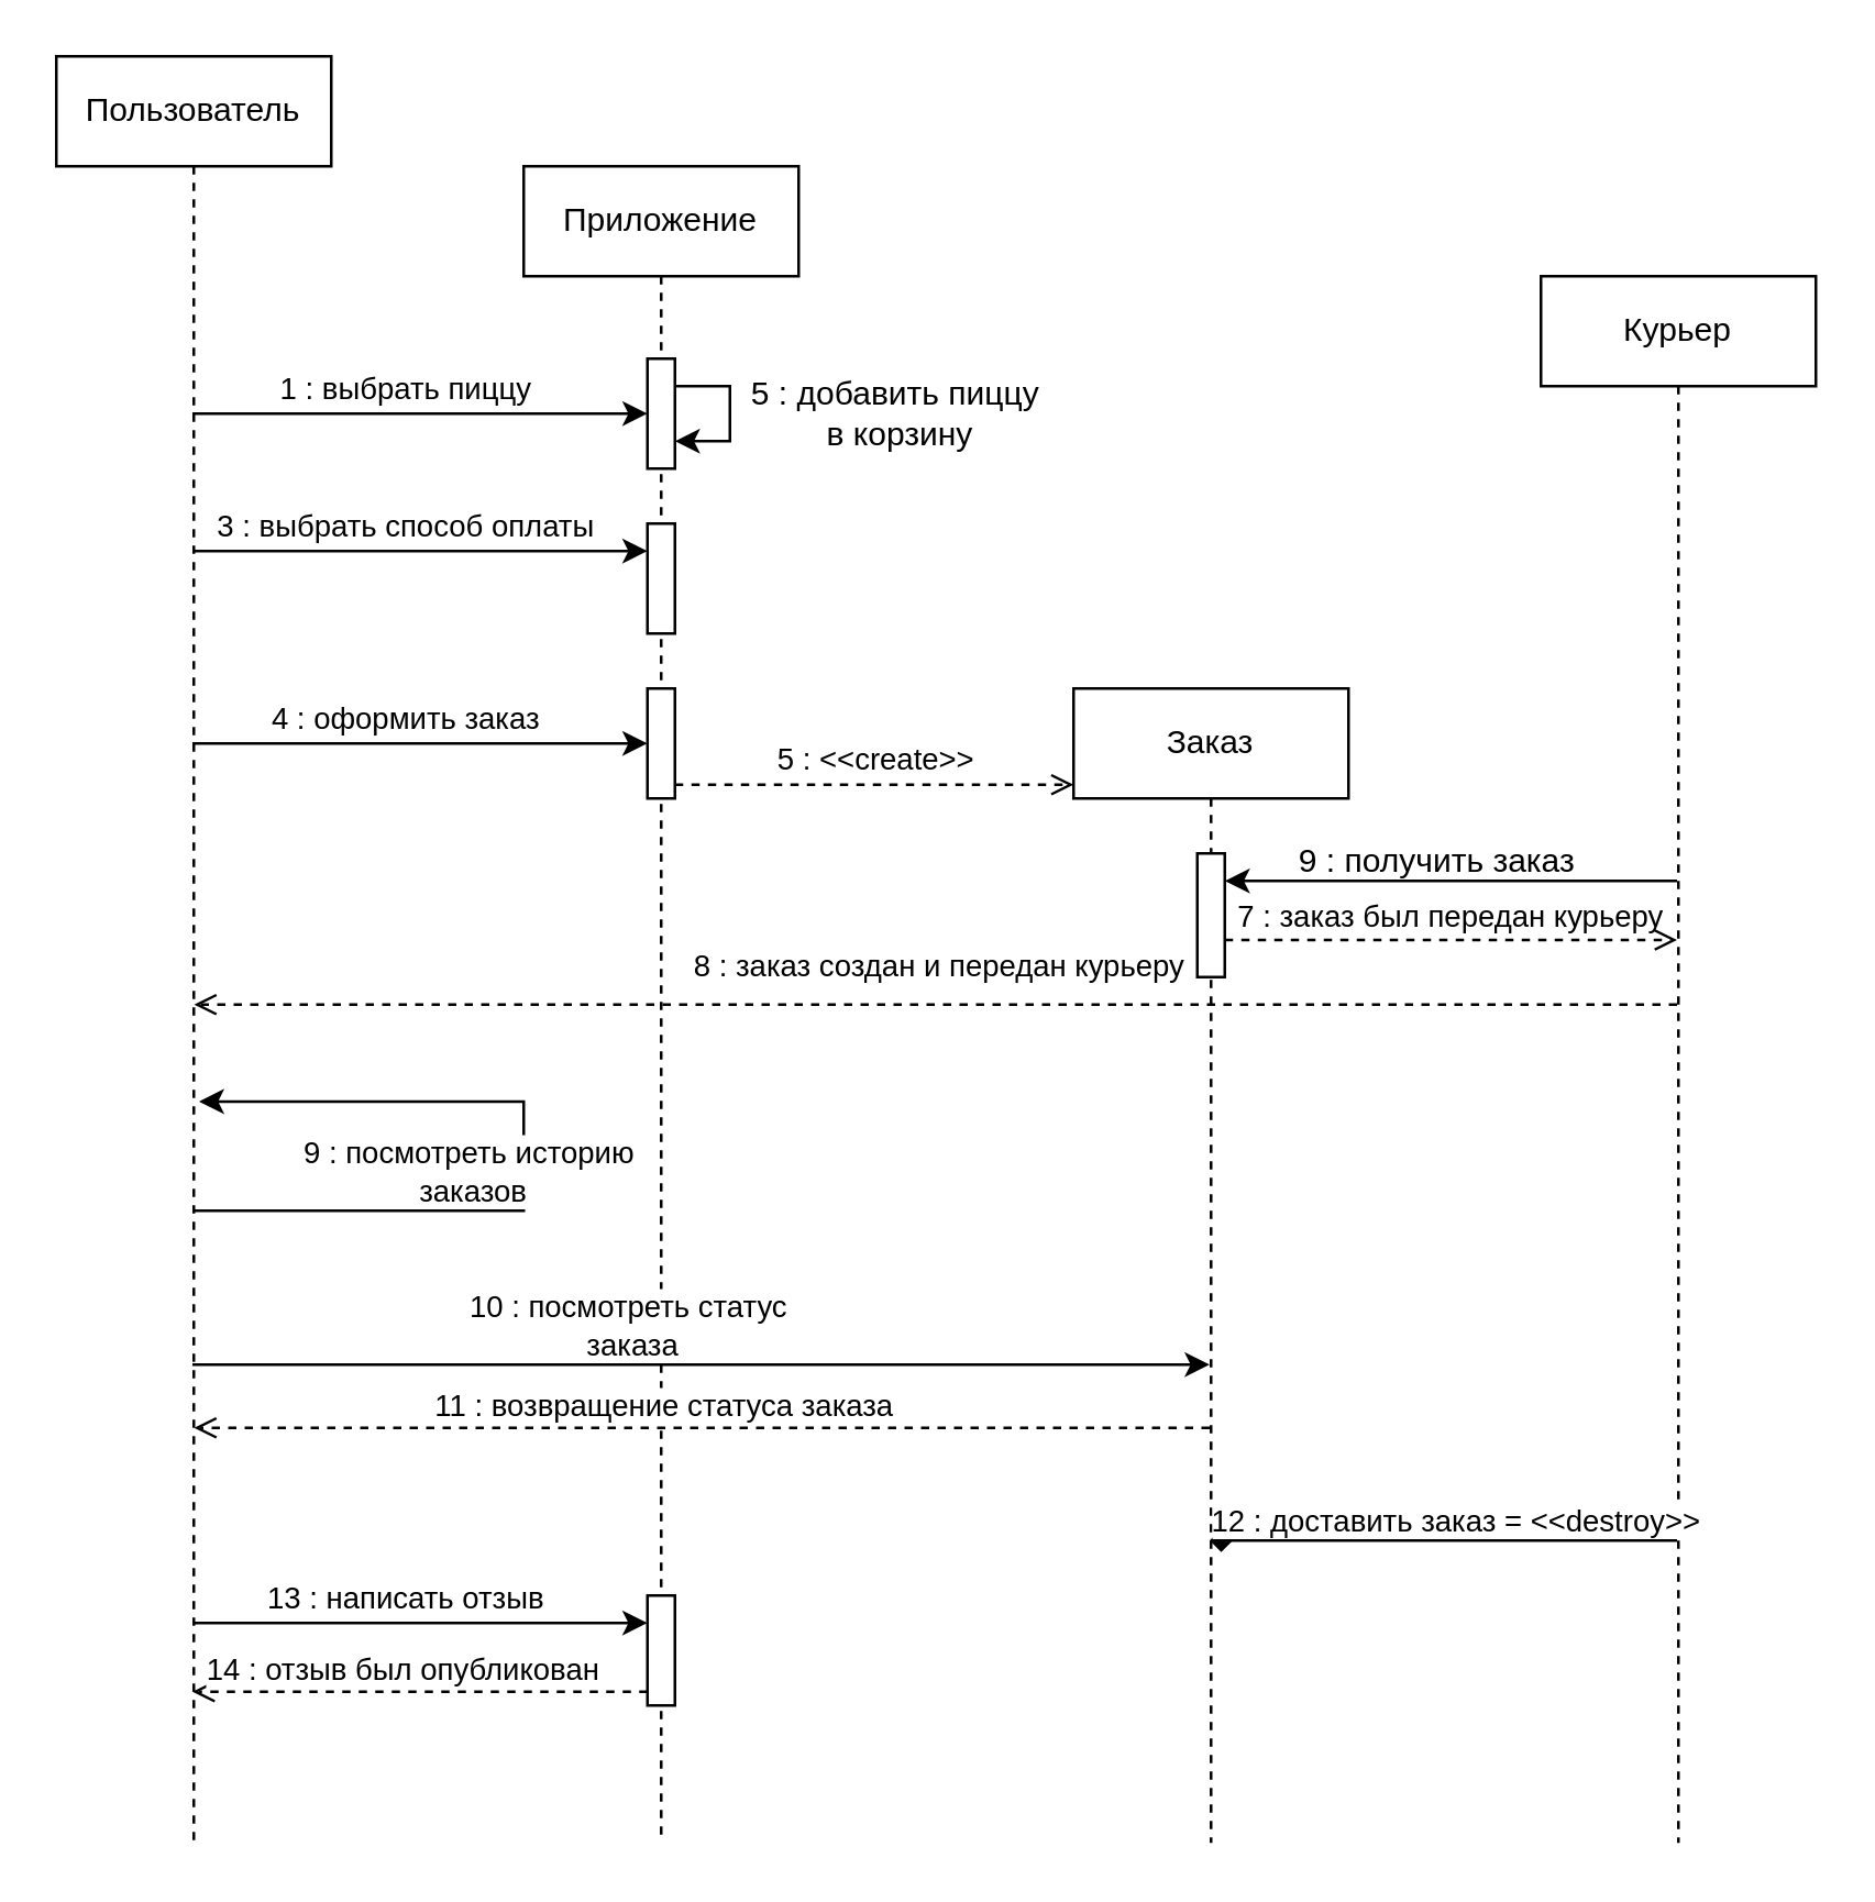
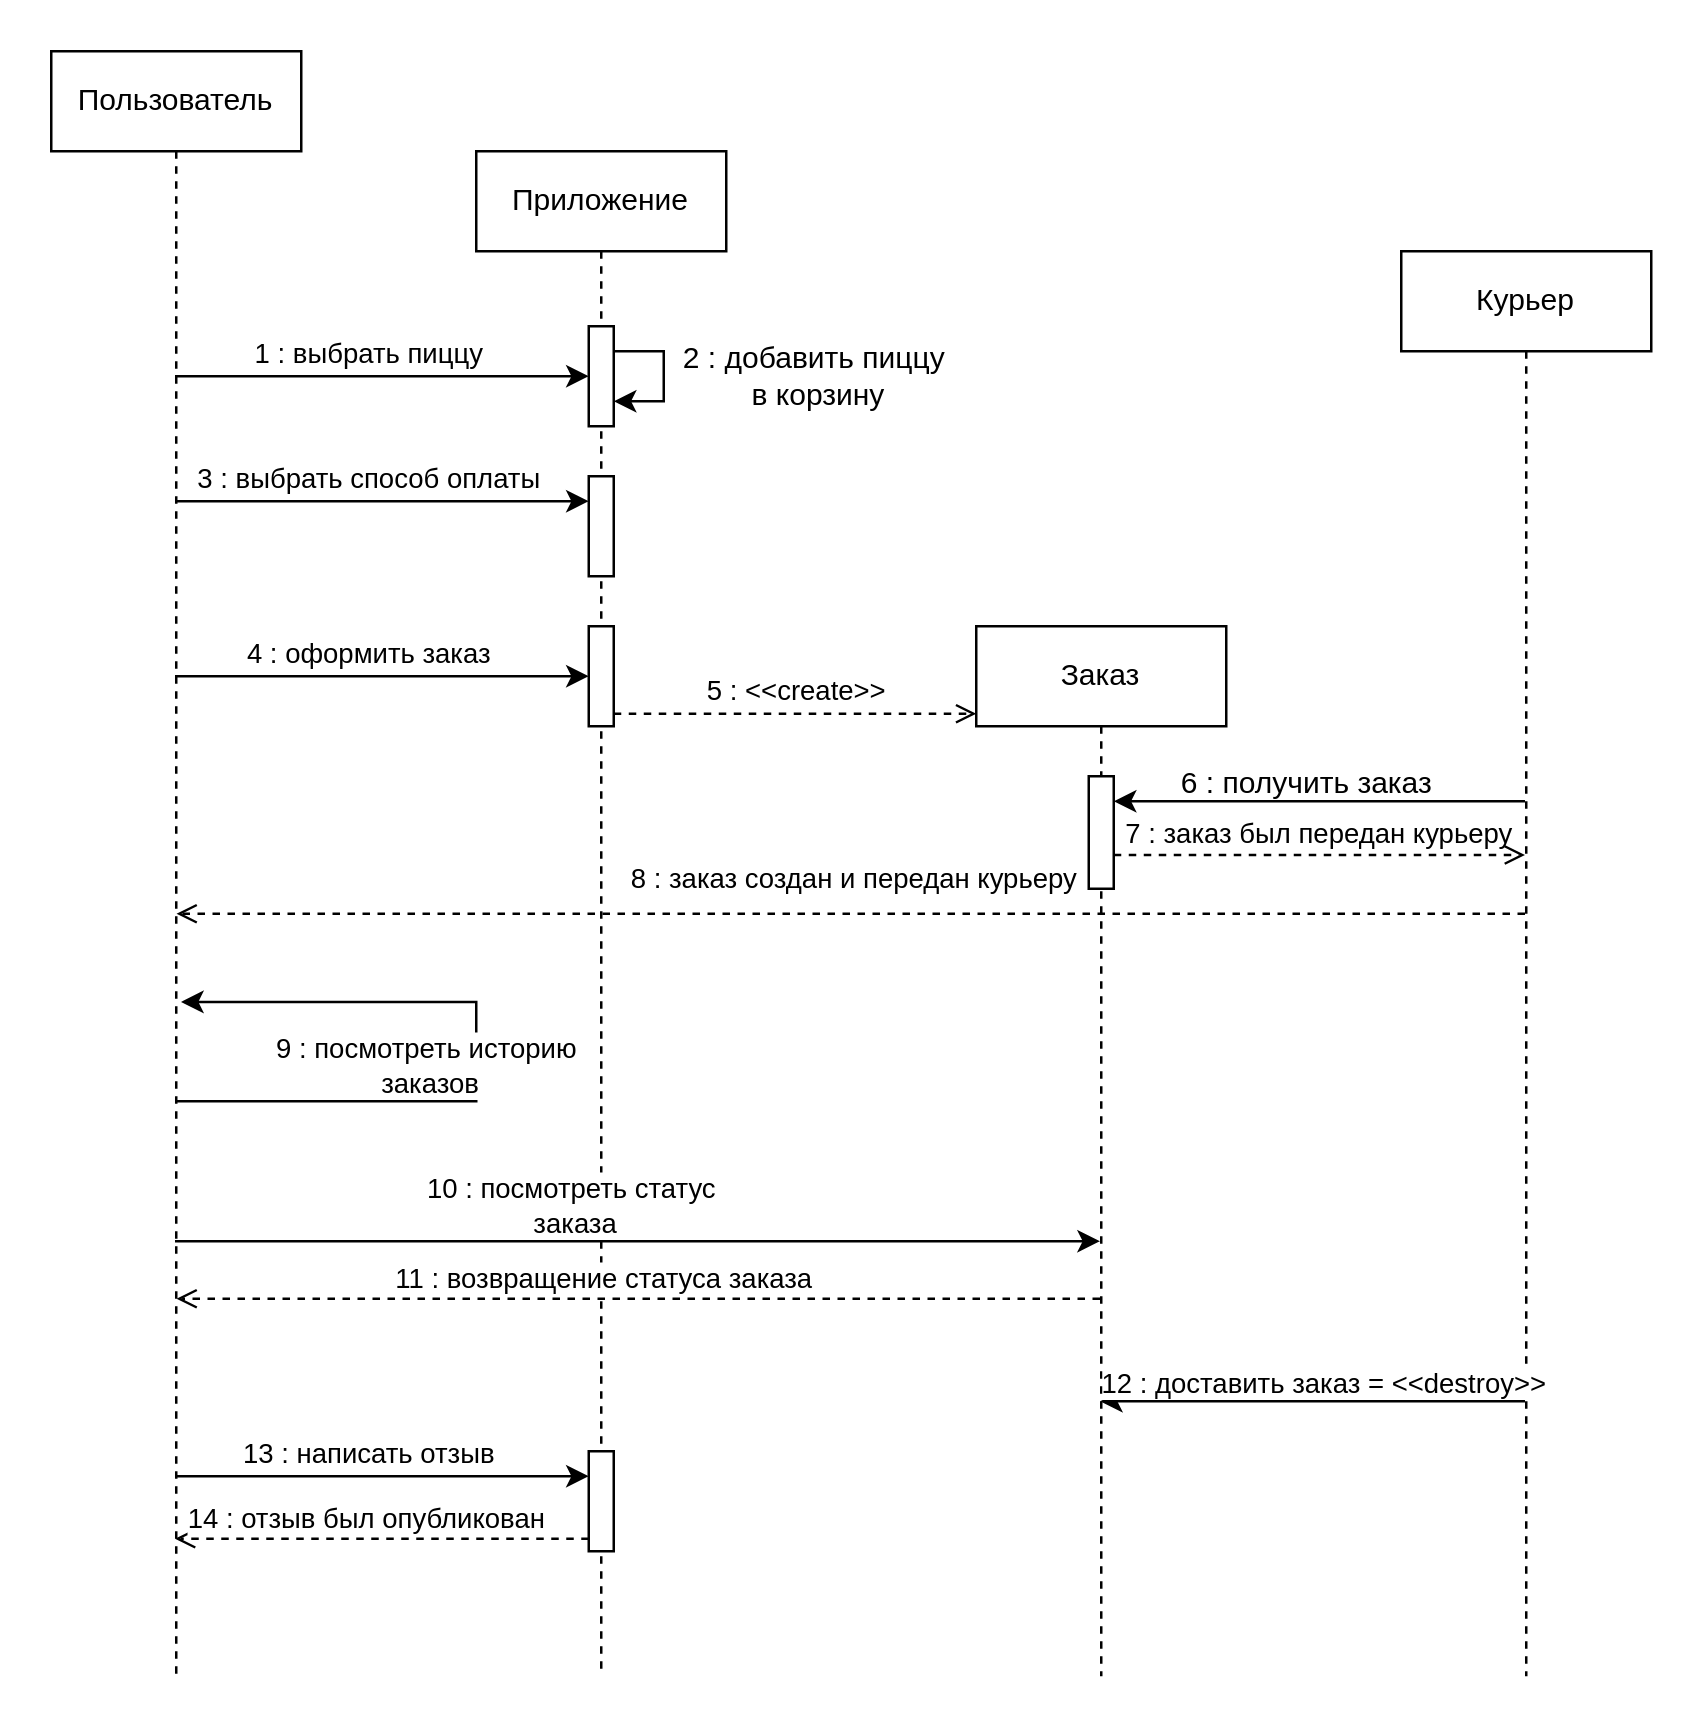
  <mxCell id="0" />
  <mxCell id="1" parent="0" />
  <mxCell id="2" style="edgeStyle=elbowEdgeStyle;rounded=0;orthogonalLoop=1;jettySize=auto;html=1;elbow=vertical;curved=0;" parent="1" source="4" target="6" edge="1"><mxGeometry relative="1" as="geometry" /></mxCell>
  <mxCell id="3" value="1 : выбрать пиццу" style="edgeLabel;html=1;align=center;verticalAlign=middle;resizable=0;points=[];" parent="2" vertex="1" connectable="0"><mxGeometry x="-0.243" y="1" relative="1" as="geometry"><mxPoint x="14" y="-9" as="offset" /></mxGeometry></mxCell>
  <mxCell id="4" value="Пользователь" style="shape=umlLifeline;perimeter=lifelinePerimeter;whiteSpace=wrap;html=1;container=1;dropTarget=0;collapsible=0;recursiveResize=0;outlineConnect=0;portConstraint=eastwest;newEdgeStyle={&quot;edgeStyle&quot;:&quot;elbowEdgeStyle&quot;,&quot;elbow&quot;:&quot;vertical&quot;,&quot;curved&quot;:0,&quot;rounded&quot;:0};" parent="1" vertex="1"><mxGeometry x="20" y="20" width="100" height="650" as="geometry" /></mxCell>
  <mxCell id="5" value="Приложение" style="shape=umlLifeline;perimeter=lifelinePerimeter;whiteSpace=wrap;html=1;container=1;dropTarget=0;collapsible=0;recursiveResize=0;outlineConnect=0;portConstraint=eastwest;newEdgeStyle={&quot;edgeStyle&quot;:&quot;elbowEdgeStyle&quot;,&quot;elbow&quot;:&quot;vertical&quot;,&quot;curved&quot;:0,&quot;rounded&quot;:0};" parent="1" vertex="1"><mxGeometry x="190" y="60" width="100" height="610" as="geometry" /></mxCell>
  <mxCell id="6" value="" style="html=1;points=[[0,0,0,0,5],[0,1,0,0,-5],[1,0,0,0,5],[1,1,0,0,-5]];perimeter=orthogonalPerimeter;outlineConnect=0;targetShapes=umlLifeline;portConstraint=eastwest;newEdgeStyle={&quot;curved&quot;:0,&quot;rounded&quot;:0};" parent="5" vertex="1"><mxGeometry x="45" y="70" width="10" height="40" as="geometry" /></mxCell>
  <mxCell id="7" style="edgeStyle=orthogonalEdgeStyle;rounded=0;orthogonalLoop=1;jettySize=auto;html=1;curved=0;" parent="5" source="6" target="6" edge="1"><mxGeometry relative="1" as="geometry" /></mxCell>
  <mxCell id="8" value="" style="html=1;points=[[0,0,0,0,5],[0,1,0,0,-5],[1,0,0,0,5],[1,1,0,0,-5]];perimeter=orthogonalPerimeter;outlineConnect=0;targetShapes=umlLifeline;portConstraint=eastwest;newEdgeStyle={&quot;curved&quot;:0,&quot;rounded&quot;:0};" parent="5" vertex="1"><mxGeometry x="45" y="190" width="10" height="40" as="geometry" /></mxCell>
  <mxCell id="9" value="" style="html=1;points=[[0,0,0,0,5],[0,1,0,0,-5],[1,0,0,0,5],[1,1,0,0,-5]];perimeter=orthogonalPerimeter;outlineConnect=0;targetShapes=umlLifeline;portConstraint=eastwest;newEdgeStyle={&quot;curved&quot;:0,&quot;rounded&quot;:0};" parent="5" vertex="1"><mxGeometry x="45" y="130" width="10" height="40" as="geometry" /></mxCell>
  <mxCell id="10" value="" style="html=1;points=[[0,0,0,0,5],[0,1,0,0,-5],[1,0,0,0,5],[1,1,0,0,-5]];perimeter=orthogonalPerimeter;outlineConnect=0;targetShapes=umlLifeline;portConstraint=eastwest;newEdgeStyle={&quot;curved&quot;:0,&quot;rounded&quot;:0};" parent="5" vertex="1"><mxGeometry x="45" y="520" width="10" height="40" as="geometry" /></mxCell>
  <mxCell id="11" style="edgeStyle=elbowEdgeStyle;rounded=0;orthogonalLoop=1;jettySize=auto;html=1;elbow=vertical;curved=0;" parent="1" source="12" target="15" edge="1"><mxGeometry relative="1" as="geometry"><mxPoint x="472" y="320.81" as="targetPoint" /><mxPoint x="606.5" y="320.857" as="sourcePoint" /><Array as="points"><mxPoint x="450" y="320" /></Array></mxGeometry></mxCell>
  <mxCell id="12" value="Курьер" style="shape=umlLifeline;perimeter=lifelinePerimeter;whiteSpace=wrap;html=1;container=1;dropTarget=0;collapsible=0;recursiveResize=0;outlineConnect=0;portConstraint=eastwest;newEdgeStyle={&quot;edgeStyle&quot;:&quot;elbowEdgeStyle&quot;,&quot;elbow&quot;:&quot;vertical&quot;,&quot;curved&quot;:0,&quot;rounded&quot;:0};" parent="1" vertex="1"><mxGeometry x="560" y="100" width="100" height="570" as="geometry" /></mxCell>
- <mxCell id="13" value="5 : добавить пиццу&lt;div&gt;&amp;nbsp;в корзину&lt;/div&gt;" style="text;html=1;align=center;verticalAlign=middle;resizable=0;points=[];autosize=1;strokeColor=none;fillColor=none;" parent="1" vertex="1"><mxGeometry x="260" y="130" width="130" height="40" as="geometry" /></mxCell>
+ <mxCell id="13" value="2 : добавить пиццу&lt;div&gt;&amp;nbsp;в корзину&lt;/div&gt;" style="text;html=1;align=center;verticalAlign=middle;resizable=0;points=[];autosize=1;strokeColor=none;fillColor=none;" parent="1" vertex="1"><mxGeometry x="260" y="130" width="130" height="40" as="geometry" /></mxCell>
  <mxCell id="14" value="Заказ" style="shape=umlLifeline;perimeter=lifelinePerimeter;whiteSpace=wrap;html=1;container=1;dropTarget=0;collapsible=0;recursiveResize=0;outlineConnect=0;portConstraint=eastwest;newEdgeStyle={&quot;edgeStyle&quot;:&quot;elbowEdgeStyle&quot;,&quot;elbow&quot;:&quot;vertical&quot;,&quot;curved&quot;:0,&quot;rounded&quot;:0};" parent="1" vertex="1"><mxGeometry x="390" y="250" width="100" height="420" as="geometry" /></mxCell>
  <mxCell id="15" value="" style="html=1;points=[[0,0,0,0,5],[0,1,0,0,-5],[1,0,0,0,5],[1,1,0,0,-5]];perimeter=orthogonalPerimeter;outlineConnect=0;targetShapes=umlLifeline;portConstraint=eastwest;newEdgeStyle={&quot;curved&quot;:0,&quot;rounded&quot;:0};" parent="14" vertex="1"><mxGeometry x="45" y="60" width="10" height="45" as="geometry" /></mxCell>
  <mxCell id="16" style="edgeStyle=elbowEdgeStyle;rounded=0;orthogonalLoop=1;jettySize=auto;html=1;elbow=vertical;curved=0;" parent="1" source="4" target="8" edge="1"><mxGeometry relative="1" as="geometry"><mxPoint x="60.024" y="280" as="sourcePoint" /><mxPoint x="240" y="260" as="targetPoint" /><Array as="points"><mxPoint x="210" y="270" /><mxPoint x="200" y="280" /></Array></mxGeometry></mxCell>
  <mxCell id="17" value="4 : оформить заказ" style="edgeLabel;html=1;align=center;verticalAlign=middle;resizable=0;points=[];" parent="16" vertex="1" connectable="0"><mxGeometry x="-0.243" y="1" relative="1" as="geometry"><mxPoint x="14" y="-9" as="offset" /></mxGeometry></mxCell>
  <mxCell id="18" value="5 : &amp;lt;&amp;lt;create&amp;gt;&amp;gt;" style="html=1;verticalAlign=bottom;labelBackgroundColor=none;endArrow=open;endFill=0;dashed=1;rounded=0;exitX=1;exitY=1;exitDx=0;exitDy=-5;exitPerimeter=0;" parent="1" source="8" edge="1"><mxGeometry x="0.001" width="160" relative="1" as="geometry"><mxPoint x="255" y="285" as="sourcePoint" /><mxPoint x="390" y="285" as="targetPoint" /><mxPoint as="offset" /></mxGeometry></mxCell>
  <mxCell id="19" style="edgeStyle=elbowEdgeStyle;rounded=0;orthogonalLoop=1;jettySize=auto;html=1;elbow=vertical;curved=0;" parent="1" edge="1" source="4"><mxGeometry relative="1" as="geometry"><mxPoint x="240.024" y="496" as="sourcePoint" /><mxPoint x="439.5" y="496" as="targetPoint" /><Array as="points"><mxPoint x="310" y="496" /><mxPoint x="162" y="520" /><mxPoint x="222" y="540" /><mxPoint x="212" y="550" /></Array></mxGeometry></mxCell>
  <mxCell id="20" value="10 : посмотреть статус&lt;div&gt;&amp;nbsp;заказа&lt;/div&gt;" style="edgeLabel;html=1;align=center;verticalAlign=middle;resizable=0;points=[];" parent="19" vertex="1" connectable="0"><mxGeometry x="-0.243" y="1" relative="1" as="geometry"><mxPoint x="18" y="-14" as="offset" /></mxGeometry></mxCell>
  <mxCell id="21" value="8 : заказ создан и передан курьеру" style="html=1;verticalAlign=bottom;labelBackgroundColor=default;endArrow=open;endFill=0;dashed=1;rounded=0;" parent="1" source="12" edge="1"><mxGeometry x="-0.001" y="-5" width="160" relative="1" as="geometry"><mxPoint x="579.5" y="365" as="sourcePoint" /><mxPoint x="70.1" y="365" as="targetPoint" /><mxPoint as="offset" /></mxGeometry></mxCell>
  <mxCell id="22" value="11 : возвращение статуса заказа" style="html=1;verticalAlign=bottom;labelBackgroundColor=default;endArrow=open;endFill=0;dashed=1;rounded=0;" parent="1" edge="1"><mxGeometry x="0.08" y="1" width="160" relative="1" as="geometry"><mxPoint x="439.5" y="519" as="sourcePoint" /><mxPoint x="70.1" y="519" as="targetPoint" /><mxPoint as="offset" /></mxGeometry></mxCell>
  <mxCell id="23" style="edgeStyle=elbowEdgeStyle;rounded=0;orthogonalLoop=1;jettySize=auto;html=1;elbow=vertical;curved=0;" parent="1" target="9" edge="1"><mxGeometry relative="1" as="geometry"><mxPoint x="70.27" y="200" as="sourcePoint" /><mxPoint x="233.43" y="200.28" as="targetPoint" /><Array as="points"><mxPoint x="233" y="200" /></Array></mxGeometry></mxCell>
  <mxCell id="24" value="3 : выбрать способ оплаты" style="edgeLabel;html=1;align=center;verticalAlign=middle;resizable=0;points=[];" parent="23" vertex="1" connectable="0"><mxGeometry x="-0.243" y="1" relative="1" as="geometry"><mxPoint x="14" y="-9" as="offset" /></mxGeometry></mxCell>
- <mxCell id="25" style="edgeStyle=elbowEdgeStyle;rounded=0;orthogonalLoop=1;jettySize=auto;html=1;elbow=vertical;curved=0;endArrow=diamond;" parent="1" source="12" target="14" edge="1"><mxGeometry relative="1" as="geometry"><mxPoint x="579.5" y="568" as="sourcePoint" /><mxPoint x="70.024" y="568" as="targetPoint" /><Array as="points"><mxPoint x="520" y="560" /><mxPoint x="435.99" y="595.76" /></Array></mxGeometry></mxCell>
+ <mxCell id="25" style="edgeStyle=elbowEdgeStyle;rounded=0;orthogonalLoop=1;jettySize=auto;html=1;elbow=vertical;curved=0;" parent="1" source="12" target="14" edge="1"><mxGeometry relative="1" as="geometry"><mxPoint x="579.5" y="568" as="sourcePoint" /><mxPoint x="70.024" y="568" as="targetPoint" /><Array as="points"><mxPoint x="520" y="560" /><mxPoint x="435.99" y="595.76" /></Array></mxGeometry></mxCell>
  <mxCell id="26" value="12 : доставить заказ = &amp;lt;&amp;lt;destroy&amp;gt;&amp;gt;" style="edgeLabel;html=1;align=center;verticalAlign=middle;resizable=0;points=[];" parent="25" vertex="1" connectable="0"><mxGeometry x="-0.243" y="1" relative="1" as="geometry"><mxPoint x="-17" y="-9" as="offset" /></mxGeometry></mxCell>
  <mxCell id="27" style="edgeStyle=elbowEdgeStyle;rounded=0;orthogonalLoop=1;jettySize=auto;html=1;elbow=vertical;curved=0;" parent="1" source="4" target="10" edge="1"><mxGeometry relative="1" as="geometry"><mxPoint x="60.024" y="590" as="sourcePoint" /><mxPoint x="233.43" y="590.28" as="targetPoint" /><Array as="points"><mxPoint x="233" y="590" /></Array></mxGeometry></mxCell>
  <mxCell id="28" value="13 : написать отзыв" style="edgeLabel;html=1;align=center;verticalAlign=middle;resizable=0;points=[];" parent="27" vertex="1" connectable="0"><mxGeometry x="-0.243" y="1" relative="1" as="geometry"><mxPoint x="14" y="-9" as="offset" /></mxGeometry></mxCell>
  <mxCell id="29" value="14 : отзыв был опубликован" style="html=1;verticalAlign=bottom;labelBackgroundColor=default;endArrow=open;endFill=0;dashed=1;rounded=0;exitX=0;exitY=1;exitDx=0;exitDy=-5;exitPerimeter=0;" parent="1" source="10" target="4" edge="1"><mxGeometry x="0.08" y="1" width="160" relative="1" as="geometry"><mxPoint x="149.4" y="640" as="sourcePoint" /><mxPoint x="-220" y="640" as="targetPoint" /><mxPoint as="offset" /></mxGeometry></mxCell>
- <mxCell id="30" value="9 : получить заказ" style="text;html=1;align=center;verticalAlign=middle;resizable=0;points=[];autosize=1;strokeColor=none;fillColor=none;" parent="1" vertex="1"><mxGeometry x="462" y="298" width="120" height="30" as="geometry" /></mxCell>
+ <mxCell id="30" value="6 : получить заказ" style="text;html=1;align=center;verticalAlign=middle;resizable=0;points=[];autosize=1;strokeColor=none;fillColor=none;" parent="1" vertex="1"><mxGeometry x="462" y="298" width="120" height="30" as="geometry" /></mxCell>
  <mxCell id="31" value="7 : заказ был передан курьеру" style="html=1;verticalAlign=bottom;labelBackgroundColor=none;endArrow=open;endFill=0;dashed=1;rounded=0;" parent="1" target="12" edge="1"><mxGeometry x="0.001" width="160" relative="1" as="geometry"><mxPoint x="445" y="341.5" as="sourcePoint" /><mxPoint x="579.5" y="341.5" as="targetPoint" /><mxPoint as="offset" /></mxGeometry></mxCell>
  <mxCell id="32" style="edgeStyle=elbowEdgeStyle;rounded=0;orthogonalLoop=1;jettySize=auto;html=1;elbow=vertical;curved=0;entryX=0.519;entryY=0.585;entryDx=0;entryDy=0;entryPerimeter=0;" parent="1" source="4" target="4" edge="1"><mxGeometry relative="1" as="geometry"><mxPoint x="89.929" y="390" as="sourcePoint" /><mxPoint x="89.929" y="440" as="targetPoint" /><Array as="points"><mxPoint x="190" y="440" /></Array></mxGeometry></mxCell>
  <mxCell id="33" value="9 : посмотреть историю&lt;div&gt;&amp;nbsp;заказов&lt;/div&gt;" style="edgeLabel;html=1;align=center;verticalAlign=middle;resizable=0;points=[];" parent="1" vertex="1" connectable="0"><mxGeometry x="169.996" y="425" as="geometry" /></mxCell>
